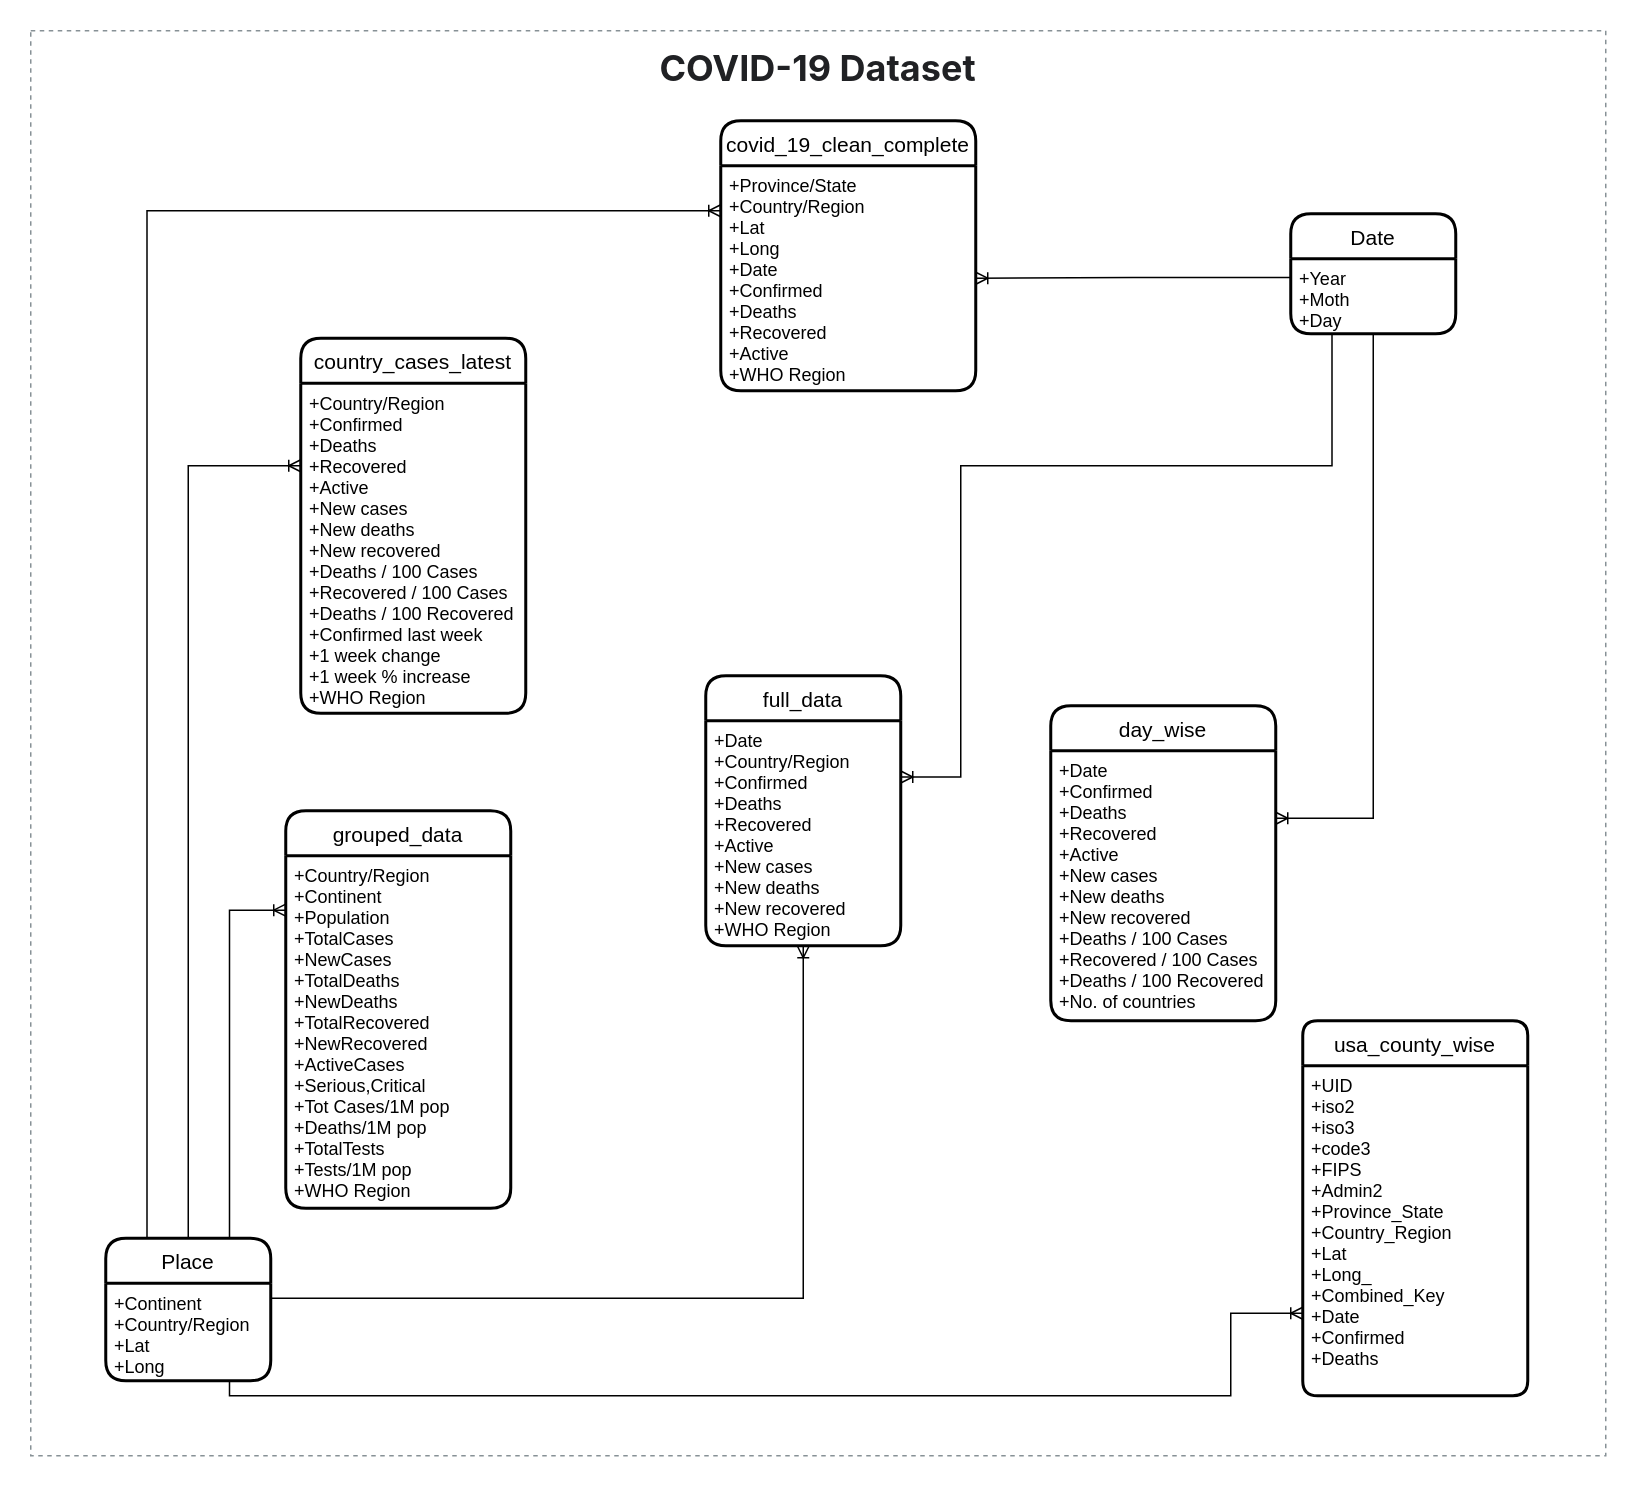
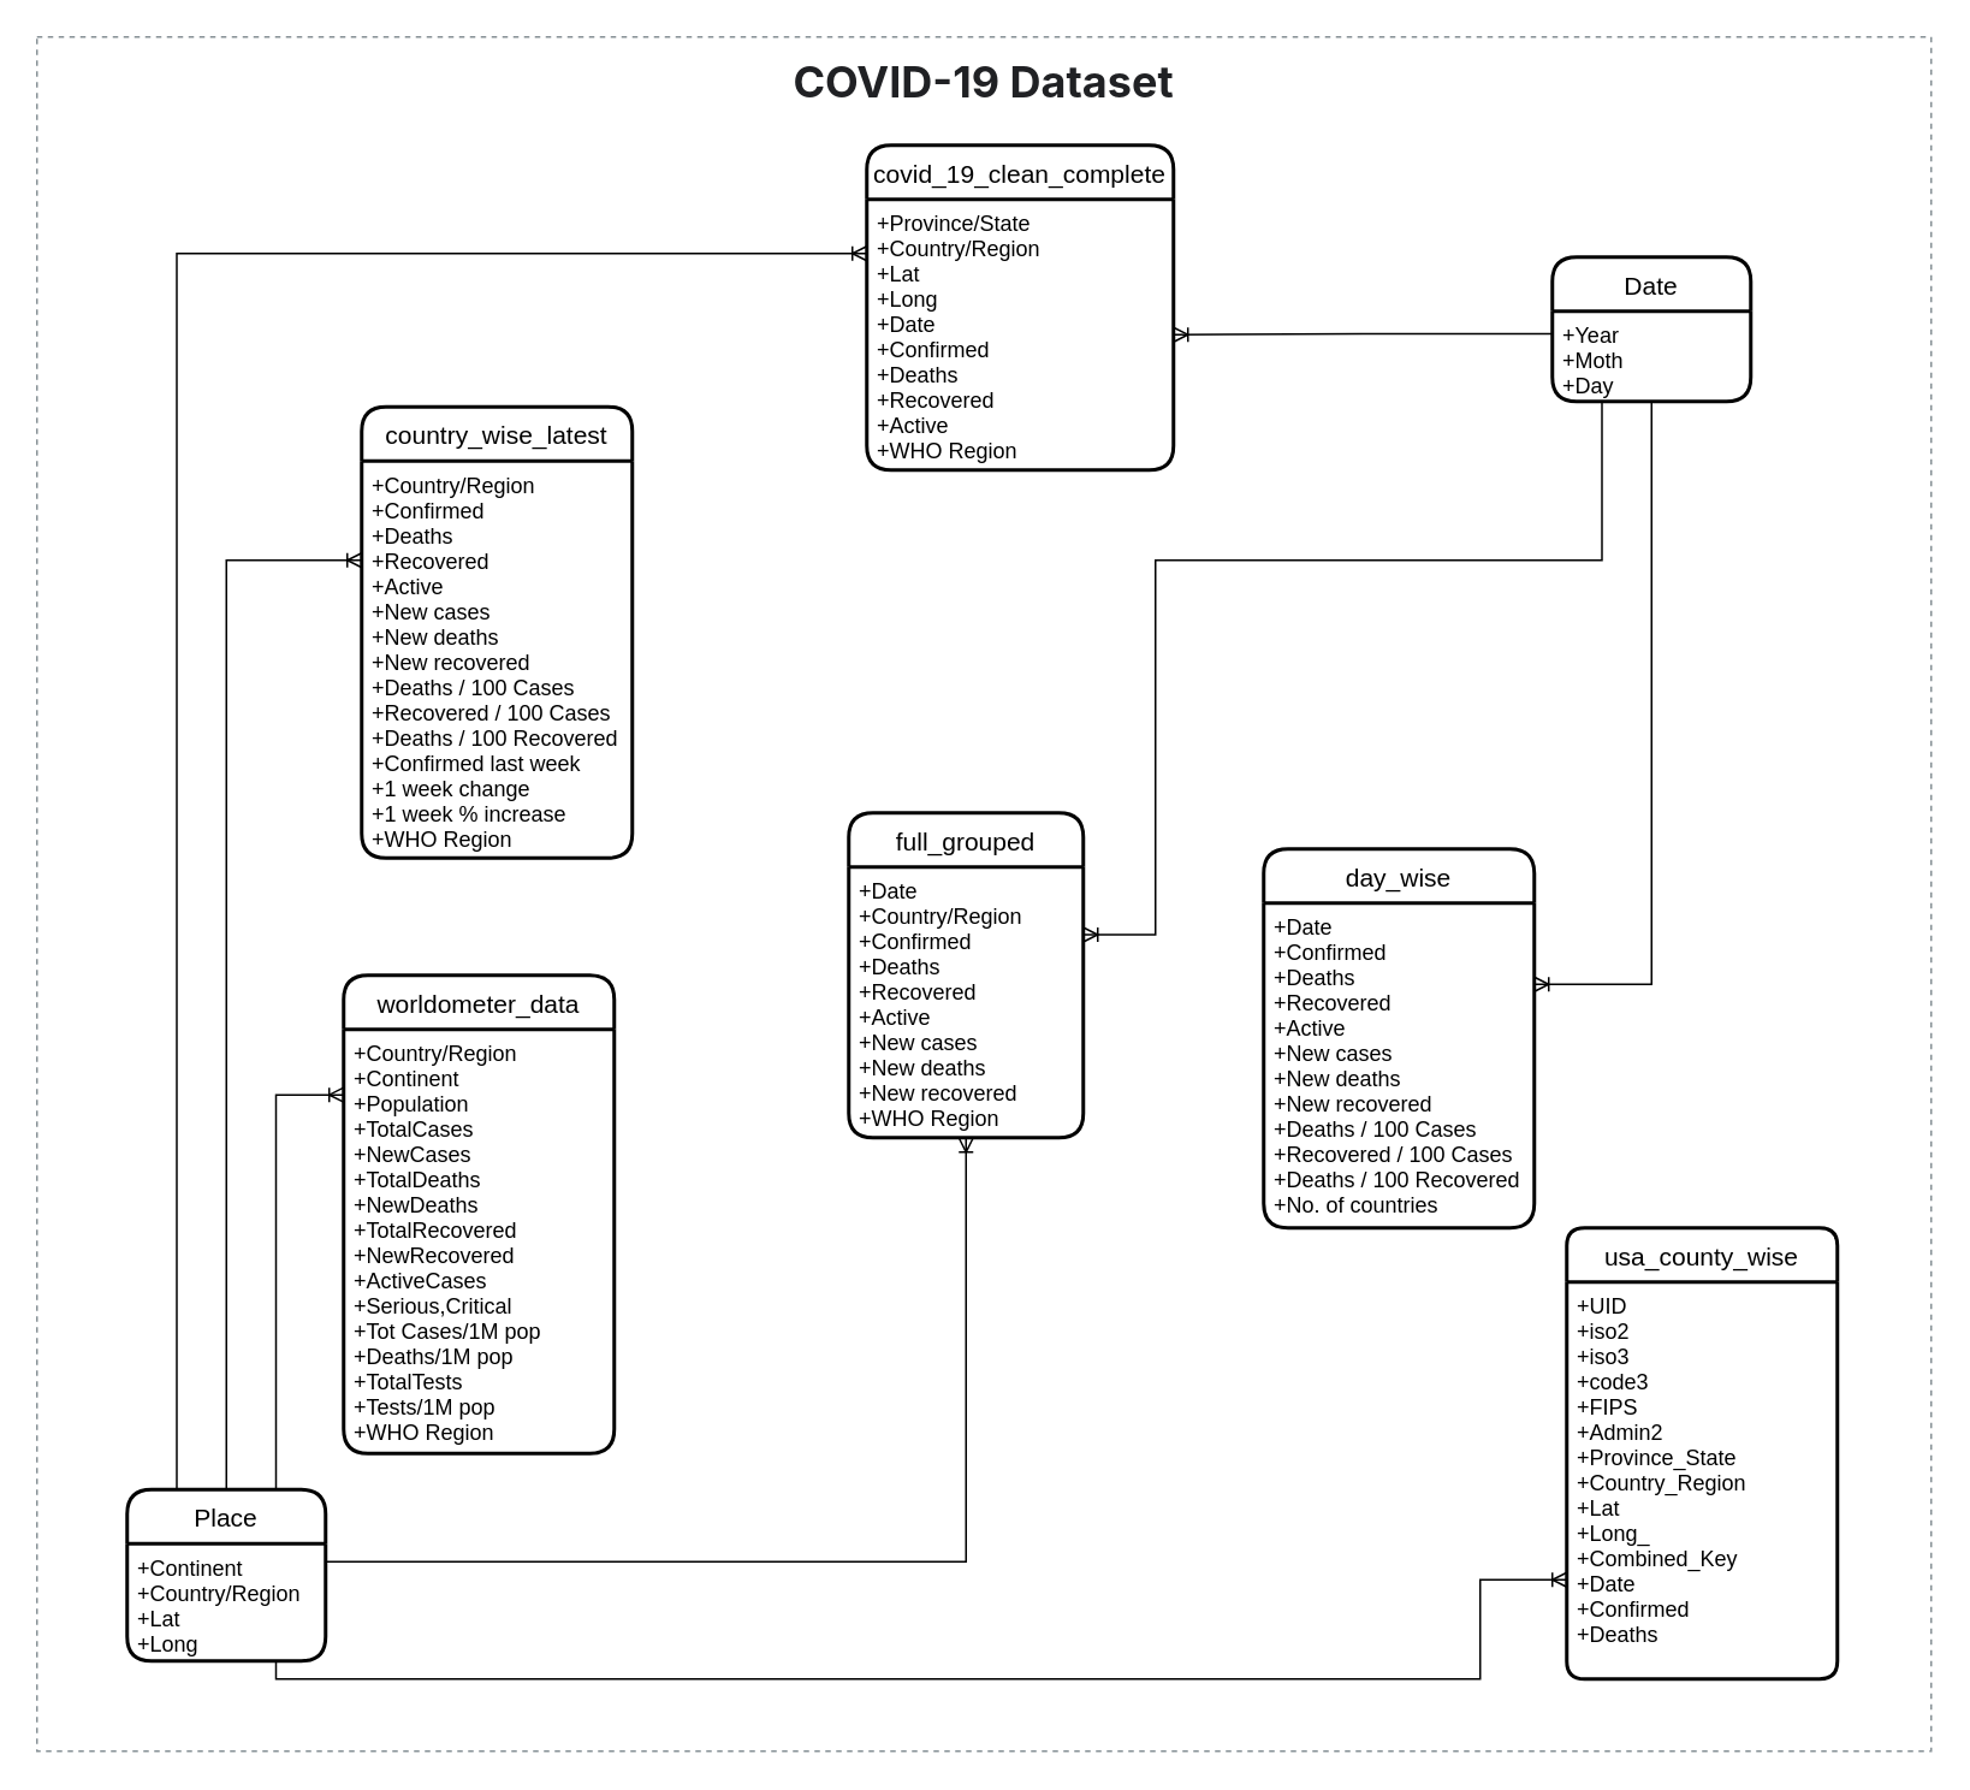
  <mxCell id="0" />
  <mxCell id="1" parent="0" />
- <mxCell id="2" value="country_cases_latest" style="swimlane;childLayout=stackLayout;horizontal=1;startSize=30;horizontalStack=0;rounded=1;fontSize=14;fontStyle=0;strokeWidth=2;resizeParent=0;resizeLast=1;shadow=0;dashed=0;align=center;" parent="1" vertex="1"><mxGeometry x="200" y="225" width="150" height="250" as="geometry" /></mxCell>
+ <mxCell id="2" value="country_wise_latest" style="swimlane;childLayout=stackLayout;horizontal=1;startSize=30;horizontalStack=0;rounded=1;fontSize=14;fontStyle=0;strokeWidth=2;resizeParent=0;resizeLast=1;shadow=0;dashed=0;align=center;" parent="1" vertex="1"><mxGeometry x="200" y="225" width="150" height="250" as="geometry" /></mxCell>
  <mxCell id="3" value="+Country/Region&#10;+Confirmed&#10;+Deaths&#10;+Recovered&#10;+Active&#10;+New cases&#10;+New deaths&#10;+New recovered&#10;+Deaths / 100 Cases&#10;+Recovered / 100 Cases&#10;+Deaths / 100 Recovered&#10;+Confirmed last week&#10;+1 week change&#10;+1 week % increase&#10;+WHO Region" style="align=left;strokeColor=none;fillColor=none;spacingLeft=4;fontSize=12;verticalAlign=top;resizable=0;rotatable=0;part=1;" parent="2" vertex="1"><mxGeometry y="30" width="150" height="220" as="geometry" /></mxCell>
  <mxCell id="4" value="day_wise" style="swimlane;childLayout=stackLayout;horizontal=1;startSize=30;horizontalStack=0;rounded=1;fontSize=14;fontStyle=0;strokeWidth=2;resizeParent=0;resizeLast=1;shadow=0;dashed=0;align=center;" parent="1" vertex="1"><mxGeometry x="700" y="470" width="150" height="210" as="geometry" /></mxCell>
  <mxCell id="5" value="+Date&#10;+Confirmed&#10;+Deaths&#10;+Recovered&#10;+Active&#10;+New cases&#10;+New deaths&#10;+New recovered&#10;+Deaths / 100 Cases&#10;+Recovered / 100 Cases&#10;+Deaths / 100 Recovered&#10;+No. of countries" style="align=left;strokeColor=none;fillColor=none;spacingLeft=4;fontSize=12;verticalAlign=top;resizable=0;rotatable=0;part=1;" parent="4" vertex="1"><mxGeometry y="30" width="150" height="180" as="geometry" /></mxCell>
- <mxCell id="6" value="full_data" style="swimlane;childLayout=stackLayout;horizontal=1;startSize=30;horizontalStack=0;rounded=1;fontSize=14;fontStyle=0;strokeWidth=2;resizeParent=0;resizeLast=1;shadow=0;dashed=0;align=center;" parent="1" vertex="1"><mxGeometry x="470" y="450" width="130" height="180" as="geometry"><mxRectangle x="840" y="390" width="120" height="30" as="alternateBounds" /></mxGeometry></mxCell>
+ <mxCell id="6" value="full_grouped" style="swimlane;childLayout=stackLayout;horizontal=1;startSize=30;horizontalStack=0;rounded=1;fontSize=14;fontStyle=0;strokeWidth=2;resizeParent=0;resizeLast=1;shadow=0;dashed=0;align=center;" parent="1" vertex="1"><mxGeometry x="470" y="450" width="130" height="180" as="geometry"><mxRectangle x="840" y="390" width="120" height="30" as="alternateBounds" /></mxGeometry></mxCell>
  <mxCell id="7" value="+Date&#10;+Country/Region&#10;+Confirmed&#10;+Deaths&#10;+Recovered&#10;+Active&#10;+New cases&#10;+New deaths&#10;+New recovered&#10;+WHO Region" style="align=left;strokeColor=none;fillColor=none;spacingLeft=4;fontSize=12;verticalAlign=top;resizable=0;rotatable=0;part=1;" parent="6" vertex="1"><mxGeometry y="30" width="130" height="150" as="geometry" /></mxCell>
  <mxCell id="8" value="covid_19_clean_complete" style="swimlane;childLayout=stackLayout;horizontal=1;startSize=30;horizontalStack=0;rounded=1;fontSize=14;fontStyle=0;strokeWidth=2;resizeParent=0;resizeLast=1;shadow=0;dashed=0;align=center;" parent="1" vertex="1"><mxGeometry x="480" y="80" width="170" height="180" as="geometry" /></mxCell>
  <mxCell id="9" value="+Province/State&#10;+Country/Region&#10;+Lat&#10;+Long&#10;+Date&#10;+Confirmed&#10;+Deaths&#10;+Recovered&#10;+Active&#10;+WHO Region" style="align=left;strokeColor=none;fillColor=none;spacingLeft=4;fontSize=12;verticalAlign=top;resizable=0;rotatable=0;part=1;" parent="8" vertex="1"><mxGeometry y="30" width="170" height="150" as="geometry" /></mxCell>
  <mxCell id="10" value="usa_county_wise" style="swimlane;childLayout=stackLayout;horizontal=1;startSize=30;horizontalStack=0;rounded=1;fontSize=14;fontStyle=0;strokeWidth=2;resizeParent=0;resizeLast=1;shadow=0;dashed=0;align=center;arcSize=11;" parent="1" vertex="1"><mxGeometry x="868" y="680" width="150" height="250" as="geometry" /></mxCell>
  <mxCell id="11" value="+UID&#10;+iso2&#10;+iso3&#10;+code3&#10;+FIPS&#10;+Admin2&#10;+Province_State&#10;+Country_Region&#10;+Lat&#10;+Long_&#10;+Combined_Key&#10;+Date&#10;+Confirmed&#10;+Deaths" style="align=left;strokeColor=none;fillColor=none;spacingLeft=4;fontSize=12;verticalAlign=top;resizable=0;rotatable=0;part=1;" parent="10" vertex="1"><mxGeometry y="30" width="150" height="220" as="geometry" /></mxCell>
- <mxCell id="12" value="grouped_data" style="swimlane;childLayout=stackLayout;horizontal=1;startSize=30;horizontalStack=0;rounded=1;fontSize=14;fontStyle=0;strokeWidth=2;resizeParent=0;resizeLast=1;shadow=0;dashed=0;align=center;" parent="1" vertex="1"><mxGeometry x="190" y="540" width="150" height="265" as="geometry" /></mxCell>
+ <mxCell id="12" value="worldometer_data" style="swimlane;childLayout=stackLayout;horizontal=1;startSize=30;horizontalStack=0;rounded=1;fontSize=14;fontStyle=0;strokeWidth=2;resizeParent=0;resizeLast=1;shadow=0;dashed=0;align=center;" parent="1" vertex="1"><mxGeometry x="190" y="540" width="150" height="265" as="geometry" /></mxCell>
  <mxCell id="13" value="+Country/Region&#10;+Continent&#10;+Population&#10;+TotalCases&#10;+NewCases&#10;+TotalDeaths&#10;+NewDeaths&#10;+TotalRecovered&#10;+NewRecovered&#10;+ActiveCases&#10;+Serious,Critical&#10;+Tot Cases/1M pop&#10;+Deaths/1M pop&#10;+TotalTests&#10;+Tests/1M pop&#10;+WHO Region" style="align=left;strokeColor=none;fillColor=none;spacingLeft=4;fontSize=12;verticalAlign=top;resizable=0;rotatable=0;part=1;" parent="12" vertex="1"><mxGeometry y="30" width="150" height="235" as="geometry" /></mxCell>
  <mxCell id="14" value="Date" style="swimlane;childLayout=stackLayout;horizontal=1;startSize=30;horizontalStack=0;rounded=1;fontSize=14;fontStyle=0;strokeWidth=2;resizeParent=0;resizeLast=1;shadow=0;dashed=0;align=center;" parent="1" vertex="1"><mxGeometry x="860" y="142" width="110" height="80" as="geometry" /></mxCell>
  <mxCell id="15" value="+Year&#10;+Moth&#10;+Day" style="align=left;strokeColor=none;fillColor=none;spacingLeft=4;fontSize=12;verticalAlign=top;resizable=0;rotatable=0;part=1;" parent="14" vertex="1"><mxGeometry y="30" width="110" height="50" as="geometry" /></mxCell>
  <mxCell id="16" style="edgeStyle=orthogonalEdgeStyle;rounded=0;comic=0;sketch=0;orthogonalLoop=1;jettySize=auto;html=1;entryX=1;entryY=0.25;entryDx=0;entryDy=0;shadow=0;strokeColor=default;endArrow=ERoneToMany;endFill=0;exitX=0.5;exitY=1;exitDx=0;exitDy=0;" parent="1" source="15" target="5" edge="1"><mxGeometry relative="1" as="geometry"><Array as="points"><mxPoint x="915" y="545" /></Array></mxGeometry></mxCell>
  <mxCell id="17" style="edgeStyle=orthogonalEdgeStyle;rounded=0;comic=0;sketch=0;orthogonalLoop=1;jettySize=auto;html=1;shadow=0;strokeColor=default;endArrow=ERoneToMany;endFill=0;exitX=0;exitY=0.25;exitDx=0;exitDy=0;entryX=1;entryY=0.5;entryDx=0;entryDy=0;" parent="1" source="15" target="9" edge="1"><mxGeometry relative="1" as="geometry"><mxPoint x="750" y="415" as="sourcePoint" /><mxPoint x="750" y="225" as="targetPoint" /></mxGeometry></mxCell>
  <mxCell id="18" style="edgeStyle=orthogonalEdgeStyle;rounded=0;comic=0;sketch=0;orthogonalLoop=1;jettySize=auto;html=1;entryX=1;entryY=0.25;entryDx=0;entryDy=0;shadow=0;strokeColor=default;endArrow=ERoneToMany;endFill=0;exitX=0.25;exitY=1;exitDx=0;exitDy=0;" parent="1" source="15" target="7" edge="1"><mxGeometry relative="1" as="geometry"><mxPoint x="500" y="469.94" as="sourcePoint" /><mxPoint x="450" y="267.94" as="targetPoint" /><Array as="points"><mxPoint x="887" y="310" /><mxPoint x="640" y="310" /><mxPoint x="640" y="517" /></Array></mxGeometry></mxCell>
  <mxCell id="19" value="Place" style="swimlane;childLayout=stackLayout;horizontal=1;startSize=30;horizontalStack=0;rounded=1;fontSize=14;fontStyle=0;strokeWidth=2;resizeParent=0;resizeLast=1;shadow=0;dashed=0;align=center;" parent="1" vertex="1"><mxGeometry x="70" y="825" width="110" height="95" as="geometry" /></mxCell>
  <mxCell id="20" value="+Continent&#10;+Country/Region&#10;+Lat&#10;+Long" style="align=left;strokeColor=none;fillColor=none;spacingLeft=4;fontSize=12;verticalAlign=top;resizable=0;rotatable=0;part=1;" parent="19" vertex="1"><mxGeometry y="30" width="110" height="65" as="geometry" /></mxCell>
  <mxCell id="21" style="edgeStyle=orthogonalEdgeStyle;rounded=0;comic=0;sketch=0;orthogonalLoop=1;jettySize=auto;html=1;shadow=0;strokeColor=default;endArrow=ERoneToMany;endFill=0;exitX=0.25;exitY=0;exitDx=0;exitDy=0;entryX=0;entryY=0.2;entryDx=0;entryDy=0;entryPerimeter=0;" parent="1" source="19" target="9" edge="1"><mxGeometry relative="1" as="geometry"><mxPoint x="510" y="417" as="sourcePoint" /><mxPoint x="340" y="240" as="targetPoint" /></mxGeometry></mxCell>
  <mxCell id="22" style="edgeStyle=orthogonalEdgeStyle;rounded=0;comic=0;sketch=0;orthogonalLoop=1;jettySize=auto;html=1;shadow=0;strokeColor=default;endArrow=ERoneToMany;endFill=0;exitX=1;exitY=0.25;exitDx=0;exitDy=0;entryX=0.5;entryY=1;entryDx=0;entryDy=0;" parent="1" source="20" target="7" edge="1"><mxGeometry relative="1" as="geometry"><mxPoint x="508" y="510" as="sourcePoint" /><mxPoint x="1030" y="380" as="targetPoint" /><Array as="points"><mxPoint x="535" y="865" /></Array></mxGeometry></mxCell>
  <mxCell id="23" style="edgeStyle=orthogonalEdgeStyle;rounded=0;comic=0;sketch=0;orthogonalLoop=1;jettySize=auto;html=1;shadow=0;strokeColor=default;endArrow=ERoneToMany;endFill=0;exitX=0.75;exitY=1;exitDx=0;exitDy=0;entryX=0;entryY=0.75;entryDx=0;entryDy=0;" parent="1" source="20" target="11" edge="1"><mxGeometry relative="1" as="geometry"><mxPoint x="518" y="520" as="sourcePoint" /><mxPoint x="840" y="895" as="targetPoint" /><Array as="points"><mxPoint x="153" y="930" /><mxPoint x="820" y="930" /><mxPoint x="820" y="875" /></Array></mxGeometry></mxCell>
  <mxCell id="24" style="edgeStyle=orthogonalEdgeStyle;rounded=0;comic=0;sketch=0;orthogonalLoop=1;jettySize=auto;html=1;shadow=0;strokeColor=default;endArrow=ERoneToMany;endFill=0;entryX=0;entryY=0.25;entryDx=0;entryDy=0;exitX=0.75;exitY=0;exitDx=0;exitDy=0;" parent="1" source="19" target="12" edge="1"><mxGeometry relative="1" as="geometry"><mxPoint x="150" y="780" as="sourcePoint" /><mxPoint x="480" y="990.06" as="targetPoint" /></mxGeometry></mxCell>
  <mxCell id="25" style="edgeStyle=orthogonalEdgeStyle;rounded=0;comic=0;sketch=0;orthogonalLoop=1;jettySize=auto;html=1;shadow=0;strokeColor=default;endArrow=ERoneToMany;endFill=0;exitX=0.5;exitY=0;exitDx=0;exitDy=0;entryX=0;entryY=0.25;entryDx=0;entryDy=0;" parent="1" source="19" target="3" edge="1"><mxGeometry relative="1" as="geometry"><mxPoint x="347.94" y="570" as="sourcePoint" /><mxPoint x="409.94" y="210" as="targetPoint" /></mxGeometry></mxCell>
  <mxCell id="26" value="&lt;h2 style=&quot;border: 0px; font-family: Inter, sans-serif; font-size: 24px; font-variant-alternates: inherit; font-variant-numeric: inherit; font-variant-east-asian: inherit; margin: 0px; padding: 0px; vertical-align: baseline; color: rgb(32, 33, 36); line-height: 32px; visibility: visible; animation: 0.3s ease-in-out 0s 1 normal forwards running fhFihQ; text-align: start; background-color: rgb(255, 255, 255);&quot; class=&quot;sc-crXcEl sc-evZas sc-hmLeec eNjxnP gIiMfG jOJUci&quot;&gt;COVID-19 Dataset&lt;/h2&gt;" style="outlineConnect=0;gradientColor=none;html=1;whiteSpace=wrap;fontSize=12;fontStyle=0;strokeColor=#879196;fillColor=none;verticalAlign=top;align=center;fontColor=#879196;dashed=1;spacingTop=3;" vertex="1" parent="1"><mxGeometry x="20" y="20" width="1050" height="950" as="geometry" /></mxCell>
